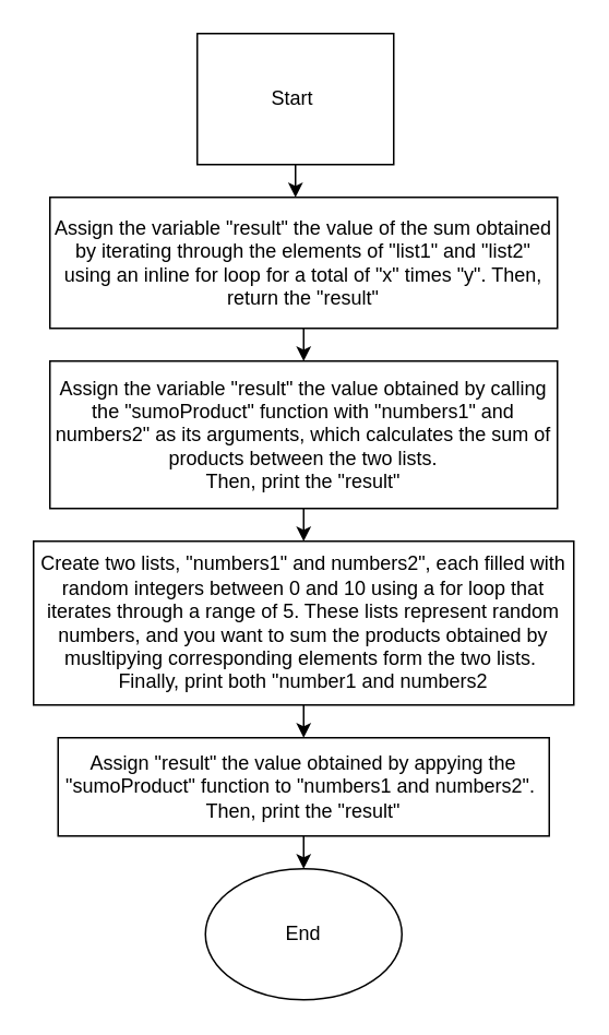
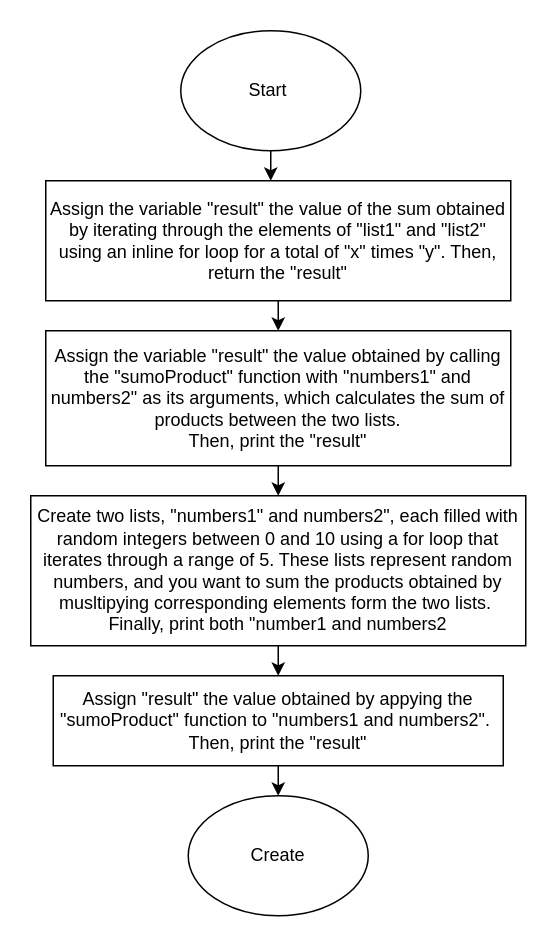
  <mxCell id="0" />
  <mxCell id="1" parent="0" />
  <mxCell id="2" style="edgeStyle=none;html=1;exitX=0.5;exitY=1;exitDx=0;exitDy=0;" edge="1" parent="1" source="3"><mxGeometry relative="1" as="geometry"><mxPoint x="180" y="120" as="targetPoint" /></mxGeometry></mxCell>
- <mxCell id="3" value="Start&amp;nbsp;" style="whiteSpace=wrap;html=1;rounded=0;" vertex="1" parent="1"><mxGeometry x="120" y="20" width="120" height="80" as="geometry" /></mxCell>
+ <mxCell id="3" value="Start&amp;nbsp;" style="ellipse;whiteSpace=wrap;html=1;" vertex="1" parent="1"><mxGeometry x="120" y="20" width="120" height="80" as="geometry" /></mxCell>
  <mxCell id="4" style="edgeStyle=none;html=1;entryX=0.5;entryY=0;entryDx=0;entryDy=0;" edge="1" parent="1" source="5" target="7"><mxGeometry relative="1" as="geometry" /></mxCell>
  <mxCell id="5" value="Assign the variable &quot;result&quot; the value of the sum obtained by iterating through the elements of &quot;list1&quot; and &quot;list2&quot; using an inline for loop for a total of &quot;x&quot; times &quot;y&quot;. Then, return the &quot;result&quot;" style="rounded=0;whiteSpace=wrap;html=1;" vertex="1" parent="1"><mxGeometry x="30" y="120" width="310" height="80" as="geometry" /></mxCell>
  <mxCell id="6" style="edgeStyle=none;html=1;" edge="1" parent="1" source="7"><mxGeometry relative="1" as="geometry"><mxPoint x="185" y="330" as="targetPoint" /></mxGeometry></mxCell>
  <mxCell id="7" value="Assign the variable &quot;result&quot; the value obtained by calling the &quot;sumoProduct&quot; function with &quot;numbers1&quot; and numbers2&quot; as its arguments, which calculates the sum of products between the two lists.&lt;br&gt;Then, print the &quot;result&quot;" style="rounded=0;whiteSpace=wrap;html=1;" vertex="1" parent="1"><mxGeometry x="30" y="220" width="310" height="90" as="geometry" /></mxCell>
  <mxCell id="8" style="edgeStyle=none;html=1;" edge="1" parent="1" source="9"><mxGeometry relative="1" as="geometry"><mxPoint x="185" y="450" as="targetPoint" /></mxGeometry></mxCell>
  <mxCell id="9" value="Create two lists, &quot;numbers1&quot; and numbers2&quot;, each filled with random integers between 0 and 10 using a for loop that iterates through a range of 5. These lists represent random numbers, and you want to sum the products obtained by musltipying corresponding elements form the two lists.&amp;nbsp;&lt;br&gt;Finally, print both &quot;number1 and numbers2" style="rounded=0;whiteSpace=wrap;html=1;" vertex="1" parent="1"><mxGeometry x="20" y="330" width="330" height="100" as="geometry" /></mxCell>
  <mxCell id="10" style="edgeStyle=none;html=1;" edge="1" parent="1" source="11"><mxGeometry relative="1" as="geometry"><mxPoint x="185" y="530" as="targetPoint" /></mxGeometry></mxCell>
  <mxCell id="11" value="Assign &quot;result&quot; the value obtained by appying the &quot;sumoProduct&quot; function to &quot;numbers1 and numbers2&quot;.&amp;nbsp;&lt;br&gt;Then, print the &quot;result&quot;" style="rounded=0;whiteSpace=wrap;html=1;" vertex="1" parent="1"><mxGeometry x="35" y="450" width="300" height="60" as="geometry" /></mxCell>
- <mxCell id="12" value="End" style="ellipse;whiteSpace=wrap;html=1;" vertex="1" parent="1"><mxGeometry x="125" y="530" width="120" height="80" as="geometry" /></mxCell>
+ <mxCell id="12" value="Create" style="ellipse;whiteSpace=wrap;html=1;" vertex="1" parent="1"><mxGeometry x="125" y="530" width="120" height="80" as="geometry" /></mxCell>
